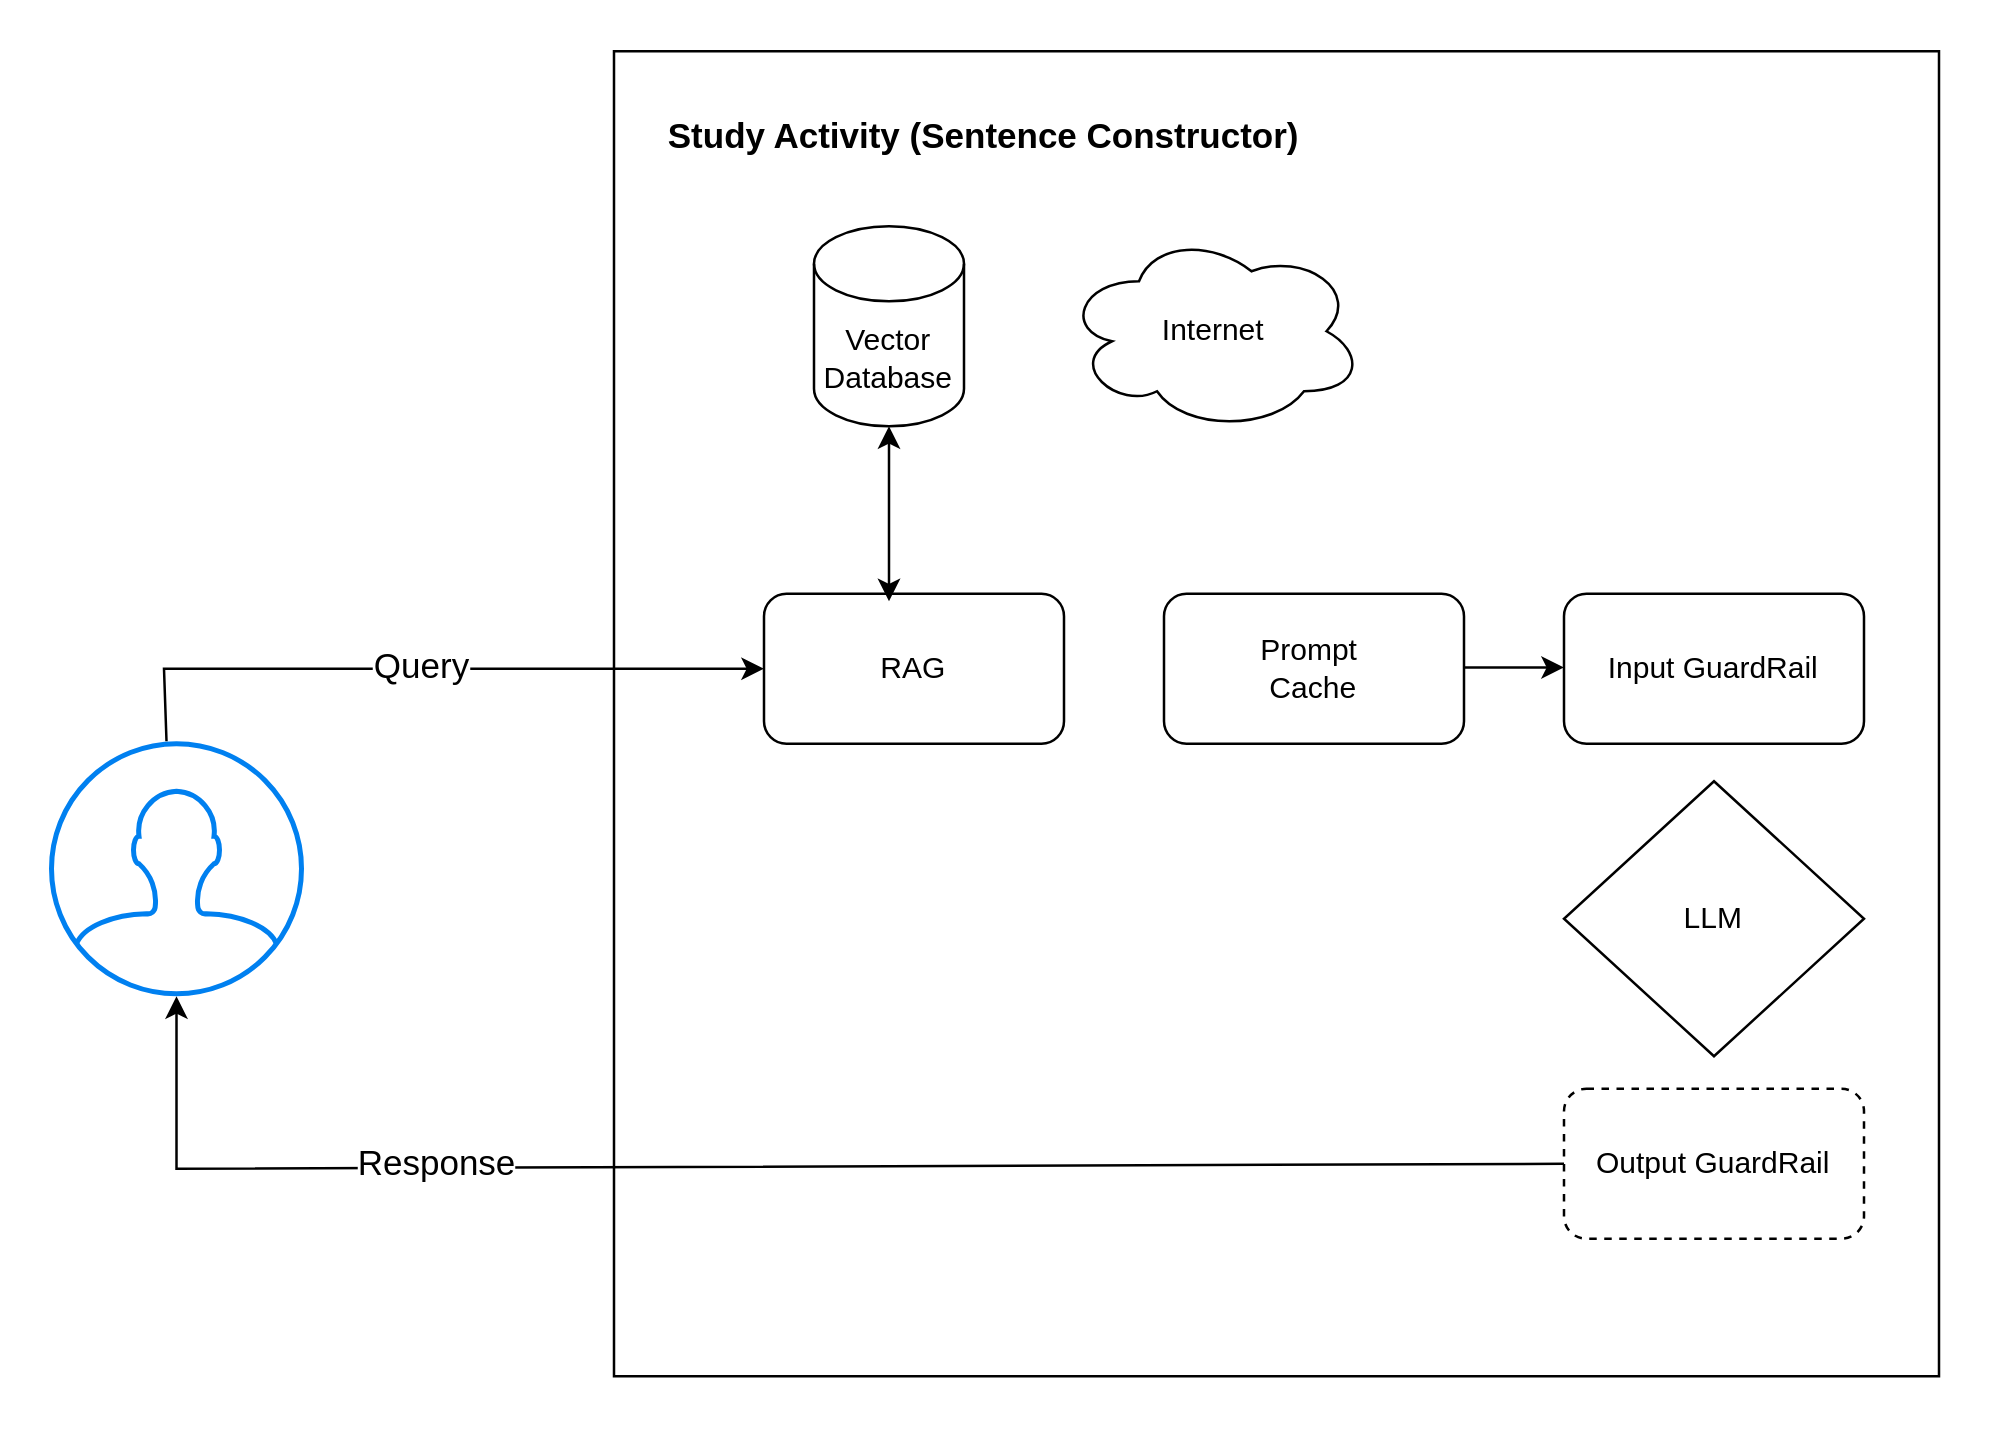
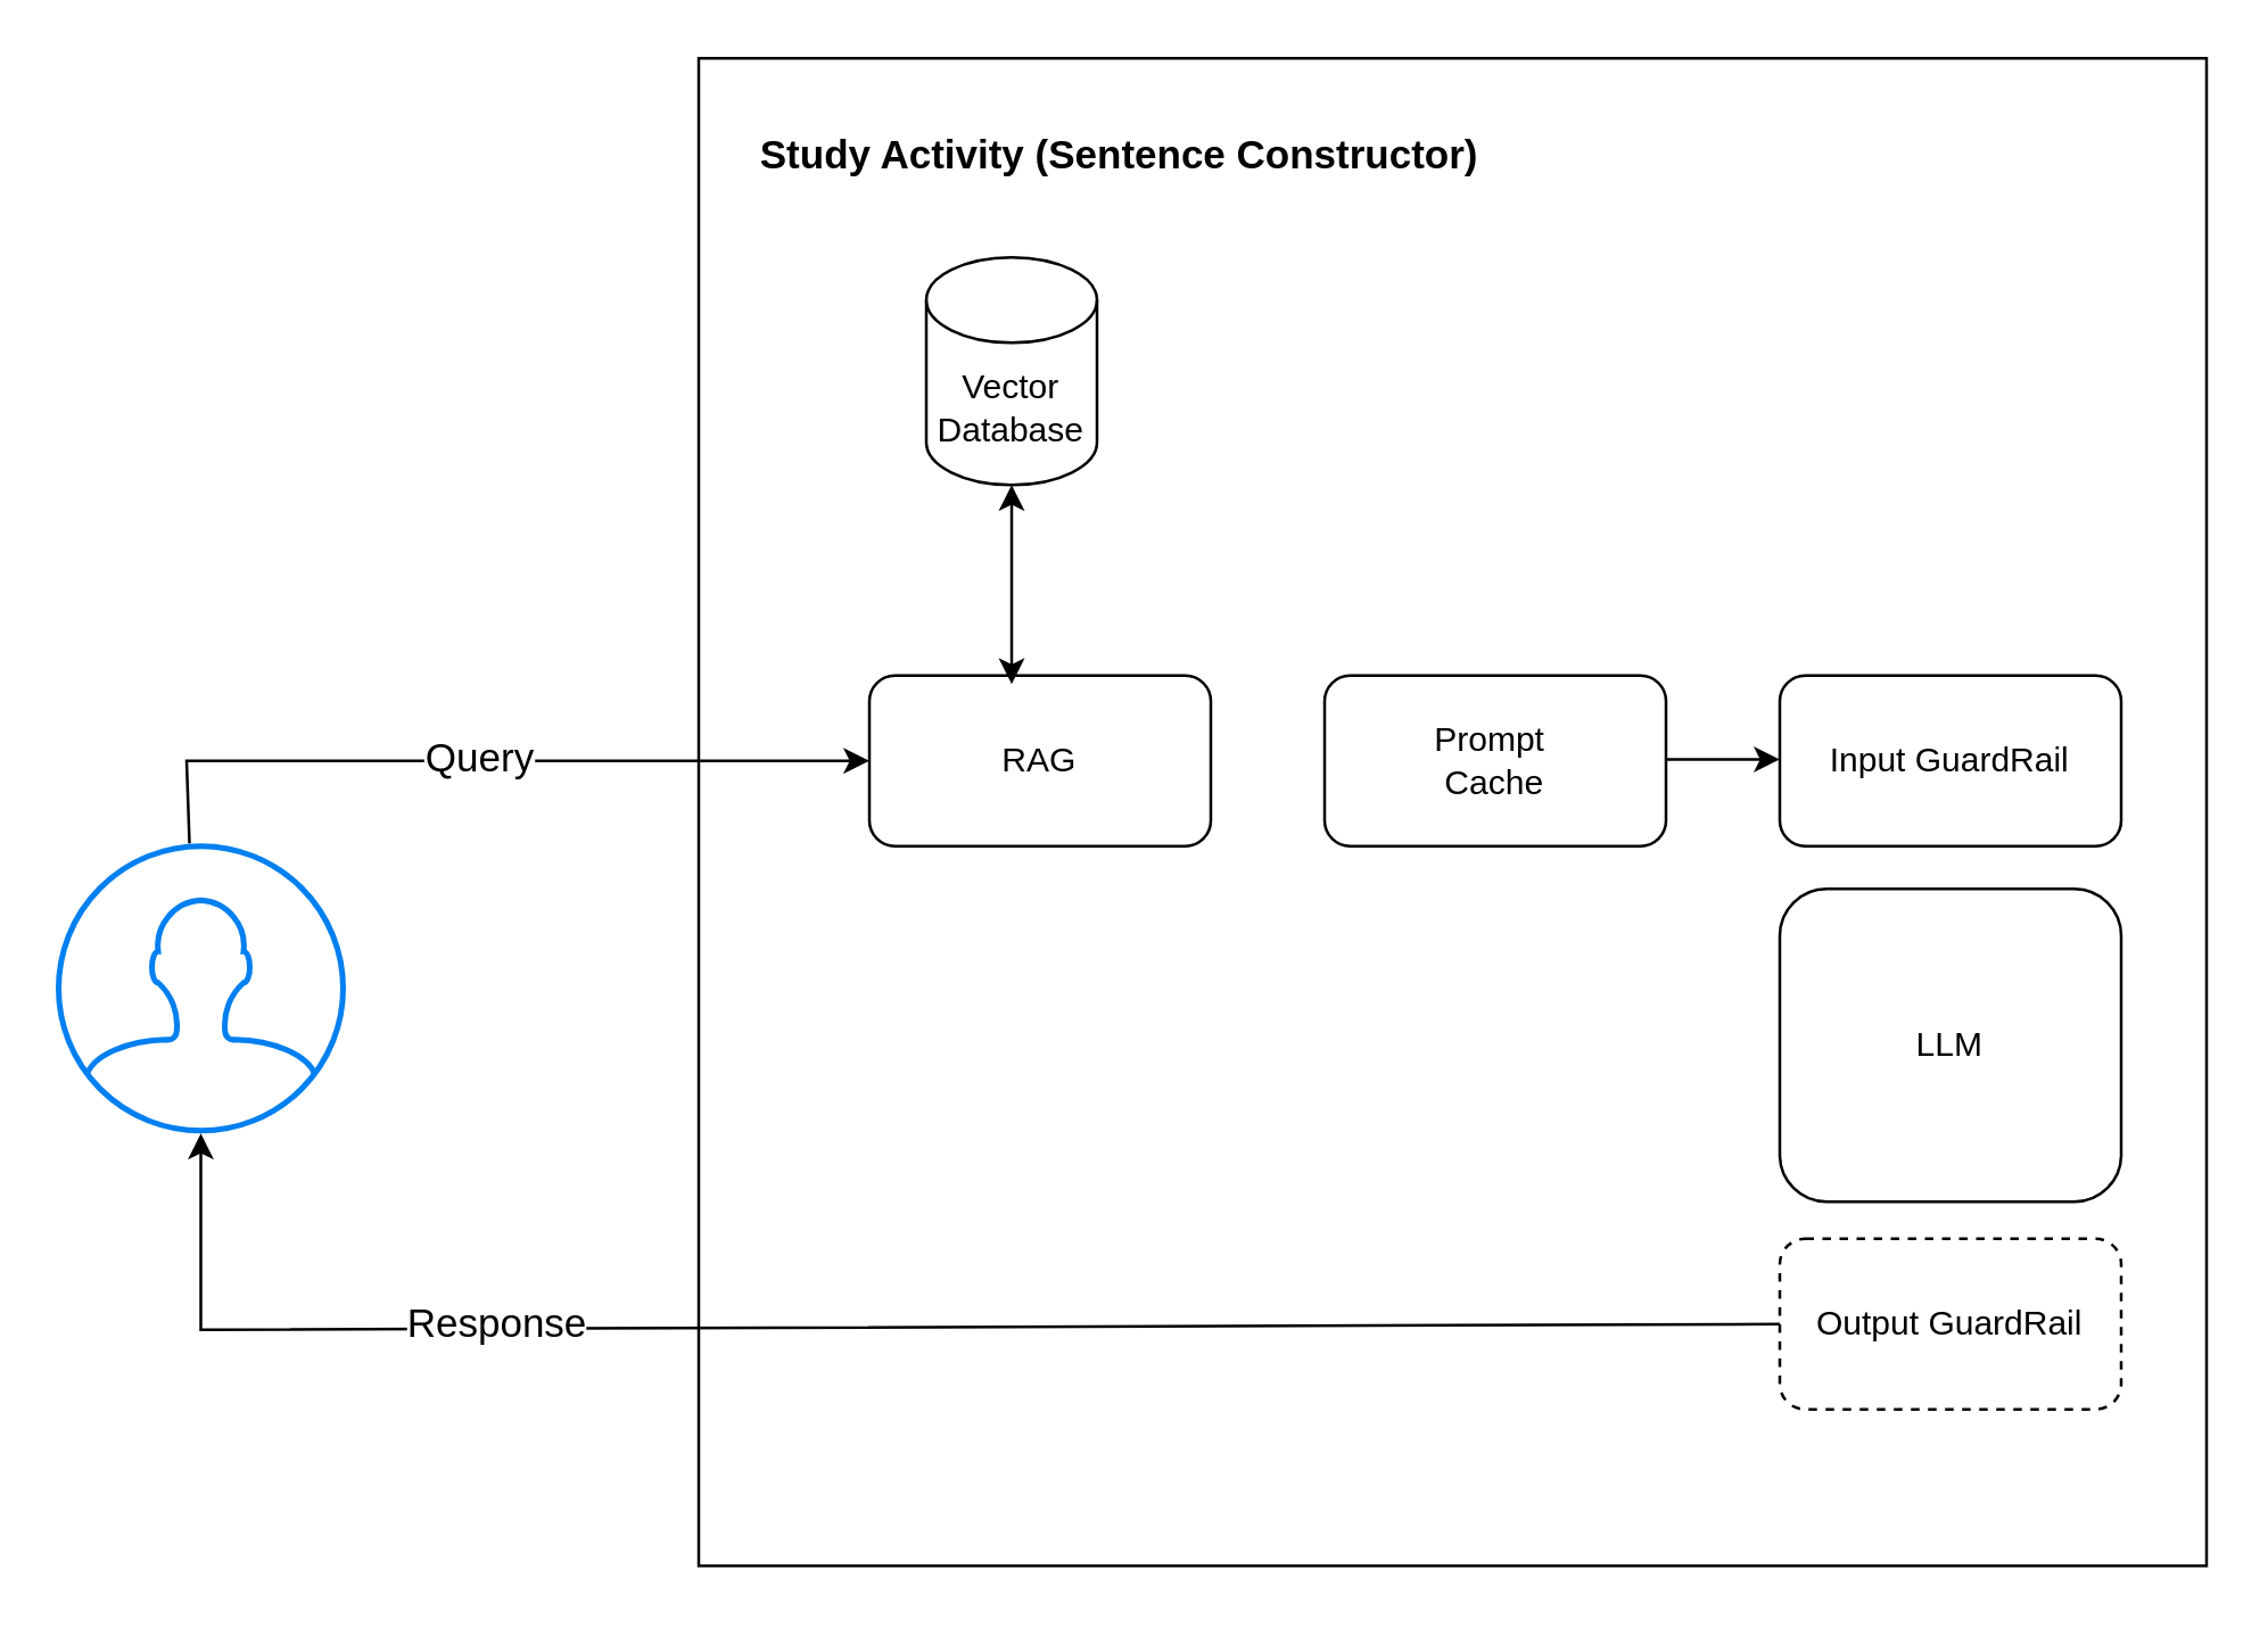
  <mxCell id="0" />
  <mxCell id="1" parent="0" />
  <mxCell id="2" value="" style="html=1;verticalLabelPosition=bottom;align=center;labelBackgroundColor=#ffffff;verticalAlign=top;strokeWidth=2;strokeColor=#0080F0;shadow=0;dashed=0;shape=mxgraph.ios7.icons.user;" vertex="1" parent="1"><mxGeometry x="20" y="297" width="100" height="100" as="geometry" /></mxCell>
  <mxCell id="3" value="" style="whiteSpace=wrap;html=1;aspect=fixed;fillColor=none;" vertex="1" parent="1"><mxGeometry x="245" y="20" width="530" height="530" as="geometry" /></mxCell>
  <mxCell id="4" value="" style="endArrow=classic;html=1;rounded=0;exitX=0.46;exitY=-0.01;exitDx=0;exitDy=0;exitPerimeter=0;entryX=0;entryY=0.5;entryDx=0;entryDy=0;" edge="1" parent="1" source="2" target="6"><mxGeometry width="50" height="50" relative="1" as="geometry"><mxPoint x="71" y="227" as="sourcePoint" /><mxPoint x="295" y="267" as="targetPoint" /><Array as="points"><mxPoint x="65" y="267" /></Array></mxGeometry></mxCell>
  <mxCell id="5" value="&lt;font style=&quot;font-size: 14px;&quot;&gt;Query&lt;/font&gt;" style="edgeLabel;html=1;align=center;verticalAlign=middle;resizable=0;points=[];" vertex="1" connectable="0" parent="4"><mxGeometry x="-0.018" y="2" relative="1" as="geometry"><mxPoint as="offset" /></mxGeometry></mxCell>
  <mxCell id="6" value="RAG" style="rounded=1;whiteSpace=wrap;html=1;" vertex="1" parent="1"><mxGeometry x="305" y="237" width="120" height="60" as="geometry" /></mxCell>
  <mxCell id="7" value="&lt;h1 style=&quot;margin-top: 0px;&quot;&gt;&lt;font style=&quot;font-size: 14px;&quot;&gt;Study Activity (Sentence Constructor)&lt;/font&gt;&lt;/h1&gt;" style="text;html=1;whiteSpace=wrap;overflow=hidden;rounded=0;" vertex="1" parent="1"><mxGeometry x="265" y="30" width="270" height="40" as="geometry" /></mxCell>
  <mxCell id="8" value="Prompt&amp;nbsp;&lt;div&gt;Cache&lt;/div&gt;" style="rounded=1;whiteSpace=wrap;html=1;" vertex="1" parent="1"><mxGeometry x="465" y="237" width="120" height="60" as="geometry" /></mxCell>
  <mxCell id="9" value="Input GuardRail" style="rounded=1;whiteSpace=wrap;html=1;" vertex="1" parent="1"><mxGeometry x="625" y="237" width="120" height="60" as="geometry" /></mxCell>
- <mxCell id="10" value="LLM" style="rhombus;whiteSpace=wrap;html=1;" vertex="1" parent="1"><mxGeometry x="625" y="312" width="120" height="110" as="geometry" /></mxCell>
+ <mxCell id="10" value="LLM" style="rounded=1;whiteSpace=wrap;html=1;" vertex="1" parent="1"><mxGeometry x="625" y="312" width="120" height="110" as="geometry" /></mxCell>
  <mxCell id="11" value="Output GuardRail" style="rounded=1;whiteSpace=wrap;html=1;dashed=1;" vertex="1" parent="1"><mxGeometry x="625" y="435" width="120" height="60" as="geometry" /></mxCell>
  <mxCell id="12" value="" style="endArrow=classic;html=1;rounded=0;entryX=0;entryY=0.5;entryDx=0;entryDy=0;exitX=1;exitY=0.5;exitDx=0;exitDy=0;" edge="1" parent="1"><mxGeometry width="50" height="50" relative="1" as="geometry"><mxPoint x="585" y="266.5" as="sourcePoint" /><mxPoint x="625" y="266.5" as="targetPoint" /></mxGeometry></mxCell>
  <mxCell id="13" value="" style="endArrow=classic;html=1;rounded=0;exitX=0;exitY=0.5;exitDx=0;exitDy=0;entryX=0.5;entryY=1.01;entryDx=0;entryDy=0;entryPerimeter=0;" edge="1" parent="1" source="11" target="2"><mxGeometry width="50" height="50" relative="1" as="geometry"><mxPoint x="76" y="306" as="sourcePoint" /><mxPoint x="315" y="277" as="targetPoint" /><Array as="points"><mxPoint x="70" y="467" /></Array></mxGeometry></mxCell>
  <mxCell id="14" value="&lt;font style=&quot;font-size: 14px;&quot;&gt;Response&lt;/font&gt;" style="edgeLabel;html=1;align=center;verticalAlign=middle;resizable=0;points=[];" vertex="1" connectable="0" parent="13"><mxGeometry x="0.446" y="-2" relative="1" as="geometry"><mxPoint as="offset" /></mxGeometry></mxCell>
- <mxCell id="15" value="Internet" style="ellipse;shape=cloud;whiteSpace=wrap;html=1;" vertex="1" parent="1"><mxGeometry x="425" y="92" width="120" height="80" as="geometry" /></mxCell>
  <mxCell id="16" value="Vector Database" style="shape=cylinder3;whiteSpace=wrap;html=1;boundedLbl=1;backgroundOutline=1;size=15;" vertex="1" parent="1"><mxGeometry x="325" y="90" width="60" height="80" as="geometry" /></mxCell>
  <mxCell id="17" value="" style="endArrow=classic;startArrow=classic;html=1;rounded=0;entryX=0.5;entryY=1;entryDx=0;entryDy=0;entryPerimeter=0;" edge="1" parent="1" target="16"><mxGeometry width="50" height="50" relative="1" as="geometry"><mxPoint x="355" y="240" as="sourcePoint" /><mxPoint x="479" y="170" as="targetPoint" /><Array as="points" /></mxGeometry></mxCell>
